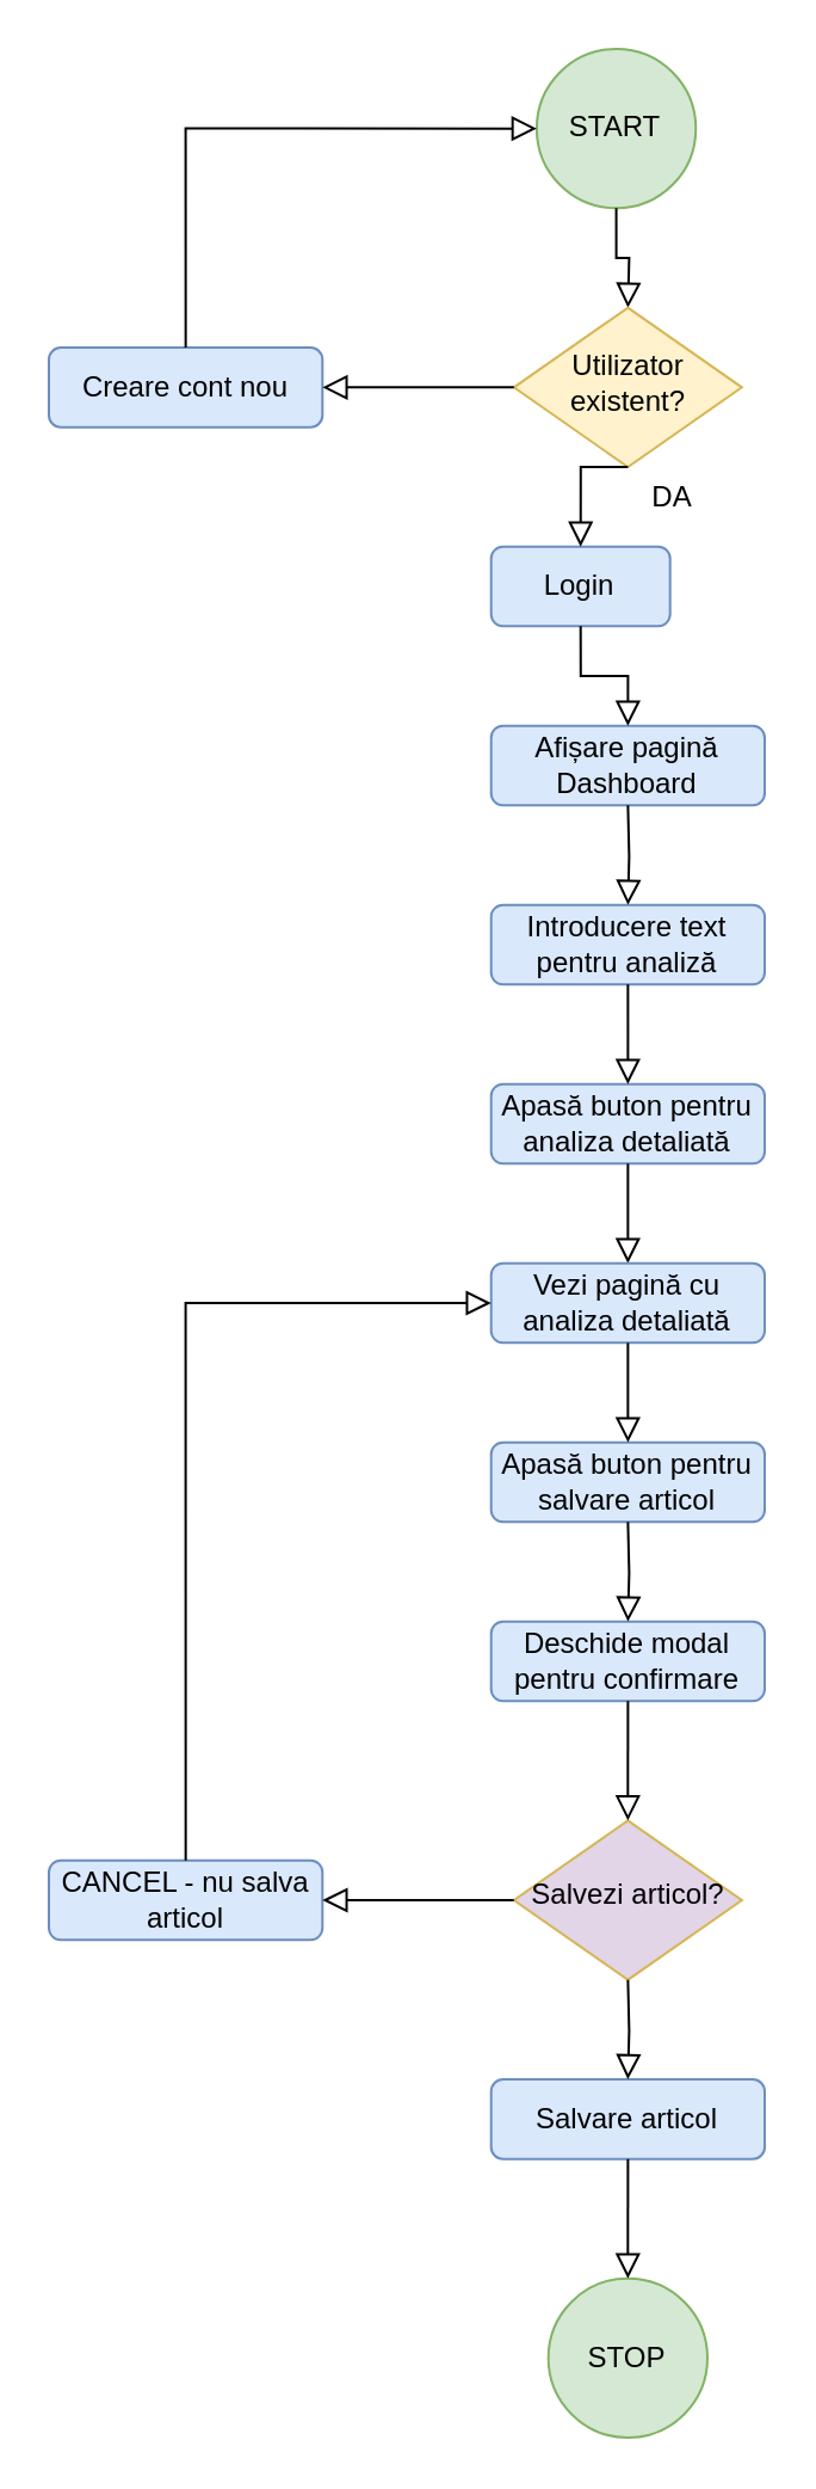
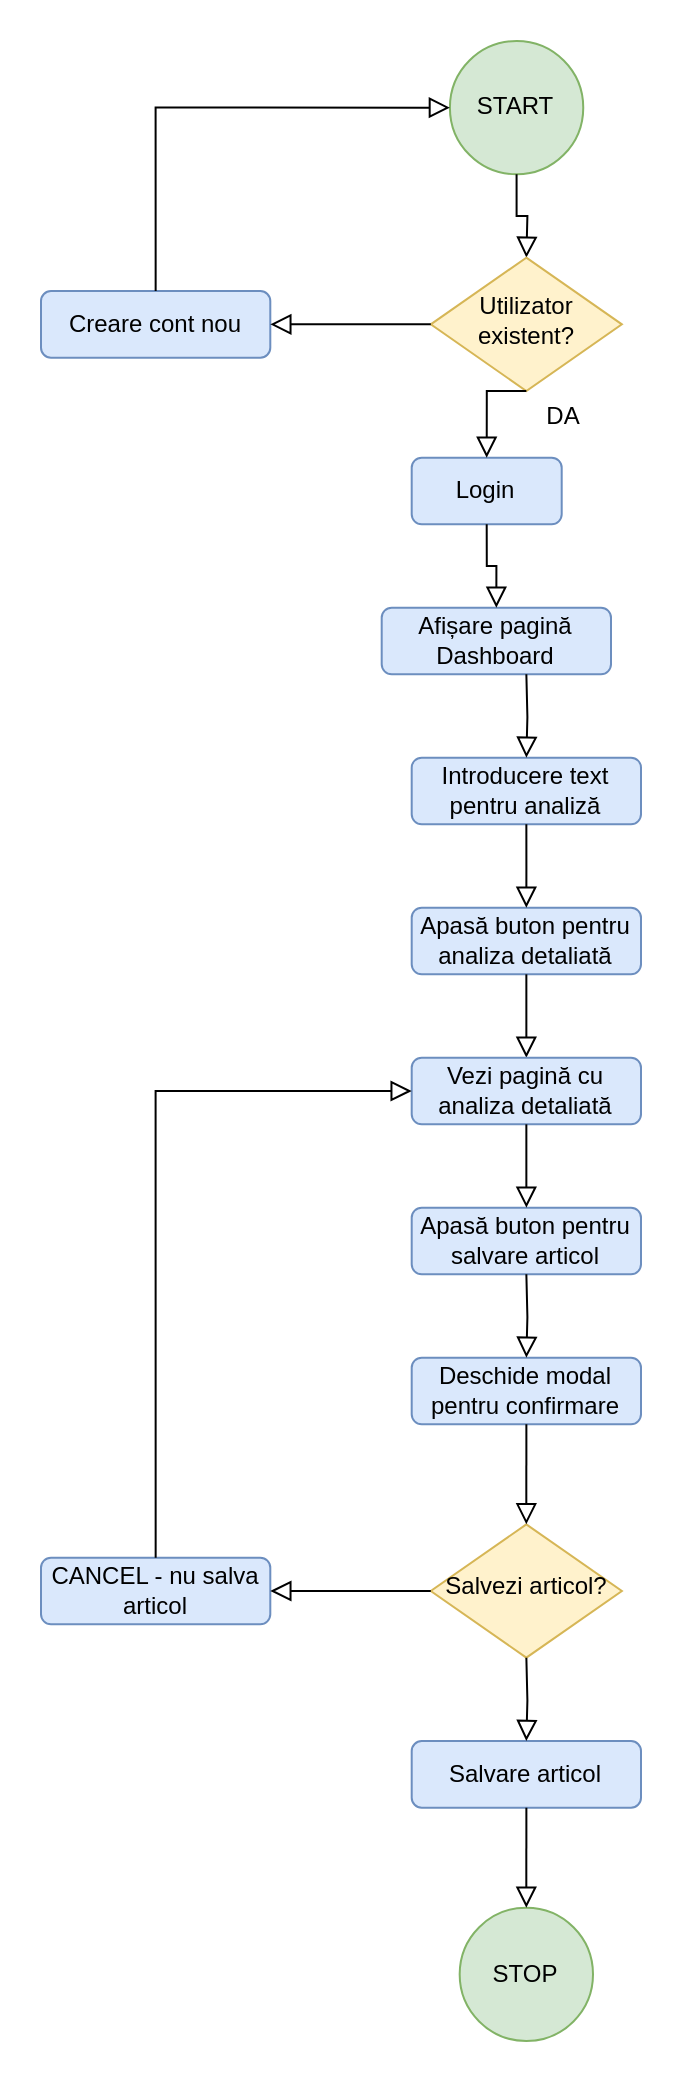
  <mxCell id="0" />
  <mxCell id="1" parent="0" />
  <mxCell id="2" value="" style="group" vertex="1" connectable="0" parent="1"><mxGeometry x="20" y="20" width="300" height="1000" as="geometry" /></mxCell>
  <mxCell id="3" value="Login" style="rounded=1;whiteSpace=wrap;html=1;fontSize=12;glass=0;strokeWidth=1;shadow=0;fillColor=#dae8fc;strokeColor=#6c8ebf;" parent="2" vertex="1"><mxGeometry x="185.35" y="208.333" width="75" height="33.333" as="geometry" /></mxCell>
  <mxCell id="4" value="START" style="ellipse;whiteSpace=wrap;html=1;aspect=fixed;fillColor=#d5e8d4;strokeColor=#82b366;" vertex="1" parent="2"><mxGeometry x="204.459" width="66.667" height="66.667" as="geometry" /></mxCell>
  <mxCell id="5" value="" style="rounded=0;html=1;jettySize=auto;orthogonalLoop=1;fontSize=11;endArrow=block;endFill=0;endSize=8;strokeWidth=1;shadow=0;labelBackgroundColor=none;edgeStyle=orthogonalEdgeStyle;exitX=0.5;exitY=1;exitDx=0;exitDy=0;" edge="1" parent="2" source="4"><mxGeometry relative="1" as="geometry"><mxPoint x="191.083" y="216.667" as="sourcePoint" /><mxPoint x="242.675" y="108.333" as="targetPoint" /></mxGeometry></mxCell>
- <mxCell id="6" value="Afișare pagină Dashboard" style="rounded=1;whiteSpace=wrap;html=1;fontSize=12;glass=0;strokeWidth=1;shadow=0;fillColor=#dae8fc;strokeColor=#6c8ebf;" vertex="1" parent="2"><mxGeometry x="185.35" y="283.333" width="114.65" height="33.333" as="geometry" /></mxCell>
+ <mxCell id="6" value="Afișare pagină Dashboard" style="rounded=1;whiteSpace=wrap;html=1;fontSize=12;glass=0;strokeWidth=1;shadow=0;fillColor=#dae8fc;strokeColor=#6c8ebf;" vertex="1" parent="2"><mxGeometry x="170.35" y="283.333" width="114.65" height="33.333" as="geometry" /></mxCell>
  <mxCell id="7" value="" style="rounded=0;html=1;jettySize=auto;orthogonalLoop=1;fontSize=11;endArrow=block;endFill=0;endSize=8;strokeWidth=1;shadow=0;labelBackgroundColor=none;edgeStyle=orthogonalEdgeStyle;exitX=0.5;exitY=1;exitDx=0;exitDy=0;entryX=0.5;entryY=0;entryDx=0;entryDy=0;" edge="1" parent="2" source="3" target="6"><mxGeometry relative="1" as="geometry"><mxPoint x="237.946" y="258.333" as="sourcePoint" /><mxPoint x="242.675" y="283.333" as="targetPoint" /></mxGeometry></mxCell>
  <mxCell id="8" value="Utilizator existent?" style="rhombus;whiteSpace=wrap;html=1;shadow=0;fontFamily=Helvetica;fontSize=12;align=center;strokeWidth=1;spacing=6;spacingTop=-4;fillColor=#fff2cc;strokeColor=#d6b656;" vertex="1" parent="2"><mxGeometry x="194.904" y="108.333" width="95.541" height="66.667" as="geometry" /></mxCell>
  <mxCell id="9" value="" style="rounded=0;html=1;jettySize=auto;orthogonalLoop=1;fontSize=11;endArrow=block;endFill=0;endSize=8;strokeWidth=1;shadow=0;labelBackgroundColor=none;edgeStyle=orthogonalEdgeStyle;exitX=0.5;exitY=1;exitDx=0;exitDy=0;entryX=0.5;entryY=0;entryDx=0;entryDy=0;" edge="1" parent="2" source="8" target="3"><mxGeometry relative="1" as="geometry"><mxPoint x="252.229" y="75" as="sourcePoint" /><mxPoint x="252.229" y="116.667" as="targetPoint" /></mxGeometry></mxCell>
  <mxCell id="10" value="DA" style="text;html=1;strokeColor=none;fillColor=none;align=center;verticalAlign=middle;whiteSpace=wrap;rounded=0;" vertex="1" parent="2"><mxGeometry x="233.121" y="175" width="57.325" height="25" as="geometry" /></mxCell>
  <mxCell id="11" value="STOP" style="ellipse;whiteSpace=wrap;html=1;aspect=fixed;fillColor=#d5e8d4;strokeColor=#82b366;" vertex="1" parent="2"><mxGeometry x="209.339" y="933.333" width="66.667" height="66.667" as="geometry" /></mxCell>
  <mxCell id="12" value="Creare cont nou" style="rounded=1;whiteSpace=wrap;html=1;fontSize=12;glass=0;strokeWidth=1;shadow=0;fillColor=#dae8fc;strokeColor=#6c8ebf;" vertex="1" parent="2"><mxGeometry y="125" width="114.65" height="33.333" as="geometry" /></mxCell>
  <mxCell id="13" value="" style="rounded=0;html=1;jettySize=auto;orthogonalLoop=1;fontSize=11;endArrow=block;endFill=0;endSize=8;strokeWidth=1;shadow=0;labelBackgroundColor=none;edgeStyle=orthogonalEdgeStyle;exitX=0;exitY=0.5;exitDx=0;exitDy=0;entryX=1;entryY=0.5;entryDx=0;entryDy=0;" edge="1" parent="2" source="8" target="12"><mxGeometry relative="1" as="geometry"><mxPoint x="252.229" y="250" as="sourcePoint" /><mxPoint x="252.229" y="291.667" as="targetPoint" /></mxGeometry></mxCell>
  <mxCell id="14" value="" style="rounded=0;html=1;jettySize=auto;orthogonalLoop=1;fontSize=11;endArrow=block;endFill=0;endSize=8;strokeWidth=1;shadow=0;labelBackgroundColor=none;edgeStyle=orthogonalEdgeStyle;exitX=0.5;exitY=0;exitDx=0;exitDy=0;entryX=0;entryY=0.5;entryDx=0;entryDy=0;" edge="1" parent="2" source="12" target="4"><mxGeometry relative="1" as="geometry"><mxPoint x="204.459" y="150" as="sourcePoint" /><mxPoint x="124.204" y="150" as="targetPoint" /></mxGeometry></mxCell>
  <mxCell id="15" value="Introducere text pentru analiză" style="rounded=1;whiteSpace=wrap;html=1;fontSize=12;glass=0;strokeWidth=1;shadow=0;fillColor=#dae8fc;strokeColor=#6c8ebf;" vertex="1" parent="2"><mxGeometry x="185.35" y="358.333" width="114.65" height="33.333" as="geometry" /></mxCell>
  <mxCell id="16" value="" style="rounded=0;html=1;jettySize=auto;orthogonalLoop=1;fontSize=11;endArrow=block;endFill=0;endSize=8;strokeWidth=1;shadow=0;labelBackgroundColor=none;edgeStyle=orthogonalEdgeStyle;exitX=0.5;exitY=1;exitDx=0;exitDy=0;entryX=0.5;entryY=0;entryDx=0;entryDy=0;" edge="1" parent="2" target="15"><mxGeometry relative="1" as="geometry"><mxPoint x="242.675" y="316.667" as="sourcePoint" /><mxPoint x="242.675" y="358.333" as="targetPoint" /></mxGeometry></mxCell>
  <mxCell id="17" value="Apasă buton pentru analiza detaliată" style="rounded=1;whiteSpace=wrap;html=1;fontSize=12;glass=0;strokeWidth=1;shadow=0;fillColor=#dae8fc;strokeColor=#6c8ebf;" vertex="1" parent="2"><mxGeometry x="185.35" y="433.333" width="114.65" height="33.333" as="geometry" /></mxCell>
  <mxCell id="18" value="" style="rounded=0;html=1;jettySize=auto;orthogonalLoop=1;fontSize=11;endArrow=block;endFill=0;endSize=8;strokeWidth=1;shadow=0;labelBackgroundColor=none;edgeStyle=orthogonalEdgeStyle;exitX=0.5;exitY=1;exitDx=0;exitDy=0;entryX=0.5;entryY=0;entryDx=0;entryDy=0;" edge="1" parent="2"><mxGeometry relative="1" as="geometry"><mxPoint x="242.675" y="466.667" as="sourcePoint" /><mxPoint x="242.675" y="508.333" as="targetPoint" /></mxGeometry></mxCell>
  <mxCell id="19" value="" style="rounded=0;html=1;jettySize=auto;orthogonalLoop=1;fontSize=11;endArrow=block;endFill=0;endSize=8;strokeWidth=1;shadow=0;labelBackgroundColor=none;edgeStyle=orthogonalEdgeStyle;exitX=0.5;exitY=1;exitDx=0;exitDy=0;" edge="1" parent="2" source="15"><mxGeometry relative="1" as="geometry"><mxPoint x="252.229" y="475" as="sourcePoint" /><mxPoint x="242.675" y="433.333" as="targetPoint" /></mxGeometry></mxCell>
  <mxCell id="20" value="Apasă buton pentru salvare articol" style="rounded=1;whiteSpace=wrap;html=1;fontSize=12;glass=0;strokeWidth=1;shadow=0;fillColor=#dae8fc;strokeColor=#6c8ebf;" vertex="1" parent="2"><mxGeometry x="185.35" y="583.333" width="114.65" height="33.333" as="geometry" /></mxCell>
  <mxCell id="21" value="Deschide modal pentru confirmare" style="rounded=1;whiteSpace=wrap;html=1;fontSize=12;glass=0;strokeWidth=1;shadow=0;fillColor=#dae8fc;strokeColor=#6c8ebf;" vertex="1" parent="2"><mxGeometry x="185.35" y="658.333" width="114.65" height="33.333" as="geometry" /></mxCell>
  <mxCell id="22" value="" style="rounded=0;html=1;jettySize=auto;orthogonalLoop=1;fontSize=11;endArrow=block;endFill=0;endSize=8;strokeWidth=1;shadow=0;labelBackgroundColor=none;edgeStyle=orthogonalEdgeStyle;exitX=0.5;exitY=1;exitDx=0;exitDy=0;entryX=0.5;entryY=0;entryDx=0;entryDy=0;" edge="1" parent="2" target="21"><mxGeometry relative="1" as="geometry"><mxPoint x="242.675" y="616.667" as="sourcePoint" /><mxPoint x="242.675" y="658.333" as="targetPoint" /></mxGeometry></mxCell>
- <mxCell id="23" value="Salvezi articol?" style="rhombus;whiteSpace=wrap;html=1;shadow=0;fontFamily=Helvetica;fontSize=12;align=center;strokeWidth=1;spacing=6;spacingTop=-4;fillColor=#e1d5e7;strokeColor=#d6b656;" vertex="1" parent="2"><mxGeometry x="194.904" y="741.667" width="95.541" height="66.667" as="geometry" /></mxCell>
+ <mxCell id="23" value="Salvezi articol?" style="rhombus;whiteSpace=wrap;html=1;shadow=0;fontFamily=Helvetica;fontSize=12;align=center;strokeWidth=1;spacing=6;spacingTop=-4;fillColor=#fff2cc;strokeColor=#d6b656;" vertex="1" parent="2"><mxGeometry x="194.904" y="741.667" width="95.541" height="66.667" as="geometry" /></mxCell>
  <mxCell id="24" value="" style="rounded=0;html=1;jettySize=auto;orthogonalLoop=1;fontSize=11;endArrow=block;endFill=0;endSize=8;strokeWidth=1;shadow=0;labelBackgroundColor=none;edgeStyle=orthogonalEdgeStyle;exitX=0.5;exitY=1;exitDx=0;exitDy=0;entryX=0.5;entryY=0;entryDx=0;entryDy=0;" edge="1" parent="2" source="21" target="23"><mxGeometry relative="1" as="geometry"><mxPoint x="252.229" y="625" as="sourcePoint" /><mxPoint x="252.229" y="666.667" as="targetPoint" /></mxGeometry></mxCell>
  <mxCell id="25" value="Vezi pagină cu analiza detaliată" style="rounded=1;whiteSpace=wrap;html=1;fontSize=12;glass=0;strokeWidth=1;shadow=0;fillColor=#dae8fc;strokeColor=#6c8ebf;" vertex="1" parent="2"><mxGeometry x="185.35" y="508.333" width="114.65" height="33.333" as="geometry" /></mxCell>
  <mxCell id="26" value="" style="rounded=0;html=1;jettySize=auto;orthogonalLoop=1;fontSize=11;endArrow=block;endFill=0;endSize=8;strokeWidth=1;shadow=0;labelBackgroundColor=none;edgeStyle=orthogonalEdgeStyle;exitX=0.5;exitY=1;exitDx=0;exitDy=0;entryX=0.5;entryY=0;entryDx=0;entryDy=0;" edge="1" parent="2"><mxGeometry relative="1" as="geometry"><mxPoint x="242.675" y="541.667" as="sourcePoint" /><mxPoint x="242.675" y="583.333" as="targetPoint" /></mxGeometry></mxCell>
  <mxCell id="27" value="CANCEL - nu salva articol" style="rounded=1;whiteSpace=wrap;html=1;fontSize=12;glass=0;strokeWidth=1;shadow=0;fillColor=#dae8fc;strokeColor=#6c8ebf;" vertex="1" parent="2"><mxGeometry y="758.333" width="114.65" height="33.333" as="geometry" /></mxCell>
  <mxCell id="28" value="" style="rounded=0;html=1;jettySize=auto;orthogonalLoop=1;fontSize=11;endArrow=block;endFill=0;endSize=8;strokeWidth=1;shadow=0;labelBackgroundColor=none;edgeStyle=orthogonalEdgeStyle;entryX=1;entryY=0.5;entryDx=0;entryDy=0;exitX=0;exitY=0.5;exitDx=0;exitDy=0;" edge="1" parent="2" target="27" source="23"><mxGeometry relative="1" as="geometry"><mxPoint x="181.529" y="775" as="sourcePoint" /><mxPoint x="152.866" y="775" as="targetPoint" /></mxGeometry></mxCell>
  <mxCell id="29" value="" style="rounded=0;html=1;jettySize=auto;orthogonalLoop=1;fontSize=11;endArrow=block;endFill=0;endSize=8;strokeWidth=1;shadow=0;labelBackgroundColor=none;edgeStyle=orthogonalEdgeStyle;exitX=0.5;exitY=0;exitDx=0;exitDy=0;entryX=0;entryY=0.5;entryDx=0;entryDy=0;" edge="1" parent="2" source="27" target="25"><mxGeometry relative="1" as="geometry"><mxPoint x="166.242" y="775" as="sourcePoint" /><mxPoint x="166.242" y="658.333" as="targetPoint" /></mxGeometry></mxCell>
  <mxCell id="30" value="Salvare articol" style="rounded=1;whiteSpace=wrap;html=1;fontSize=12;glass=0;strokeWidth=1;shadow=0;fillColor=#dae8fc;strokeColor=#6c8ebf;" vertex="1" parent="2"><mxGeometry x="185.35" y="850" width="114.65" height="33.333" as="geometry" /></mxCell>
  <mxCell id="31" value="" style="rounded=0;html=1;jettySize=auto;orthogonalLoop=1;fontSize=11;endArrow=block;endFill=0;endSize=8;strokeWidth=1;shadow=0;labelBackgroundColor=none;edgeStyle=orthogonalEdgeStyle;exitX=0.5;exitY=1;exitDx=0;exitDy=0;entryX=0.5;entryY=0;entryDx=0;entryDy=0;" edge="1" parent="2" target="30"><mxGeometry relative="1" as="geometry"><mxPoint x="242.675" y="808.333" as="sourcePoint" /><mxPoint x="242.675" y="850" as="targetPoint" /></mxGeometry></mxCell>
  <mxCell id="32" value="" style="rounded=0;html=1;jettySize=auto;orthogonalLoop=1;fontSize=11;endArrow=block;endFill=0;endSize=8;strokeWidth=1;shadow=0;labelBackgroundColor=none;edgeStyle=orthogonalEdgeStyle;exitX=0.5;exitY=1;exitDx=0;exitDy=0;entryX=0.5;entryY=0;entryDx=0;entryDy=0;" edge="1" parent="2" source="30" target="11"><mxGeometry relative="1" as="geometry"><mxPoint x="252.229" y="816.667" as="sourcePoint" /><mxPoint x="252.229" y="858.333" as="targetPoint" /></mxGeometry></mxCell>
